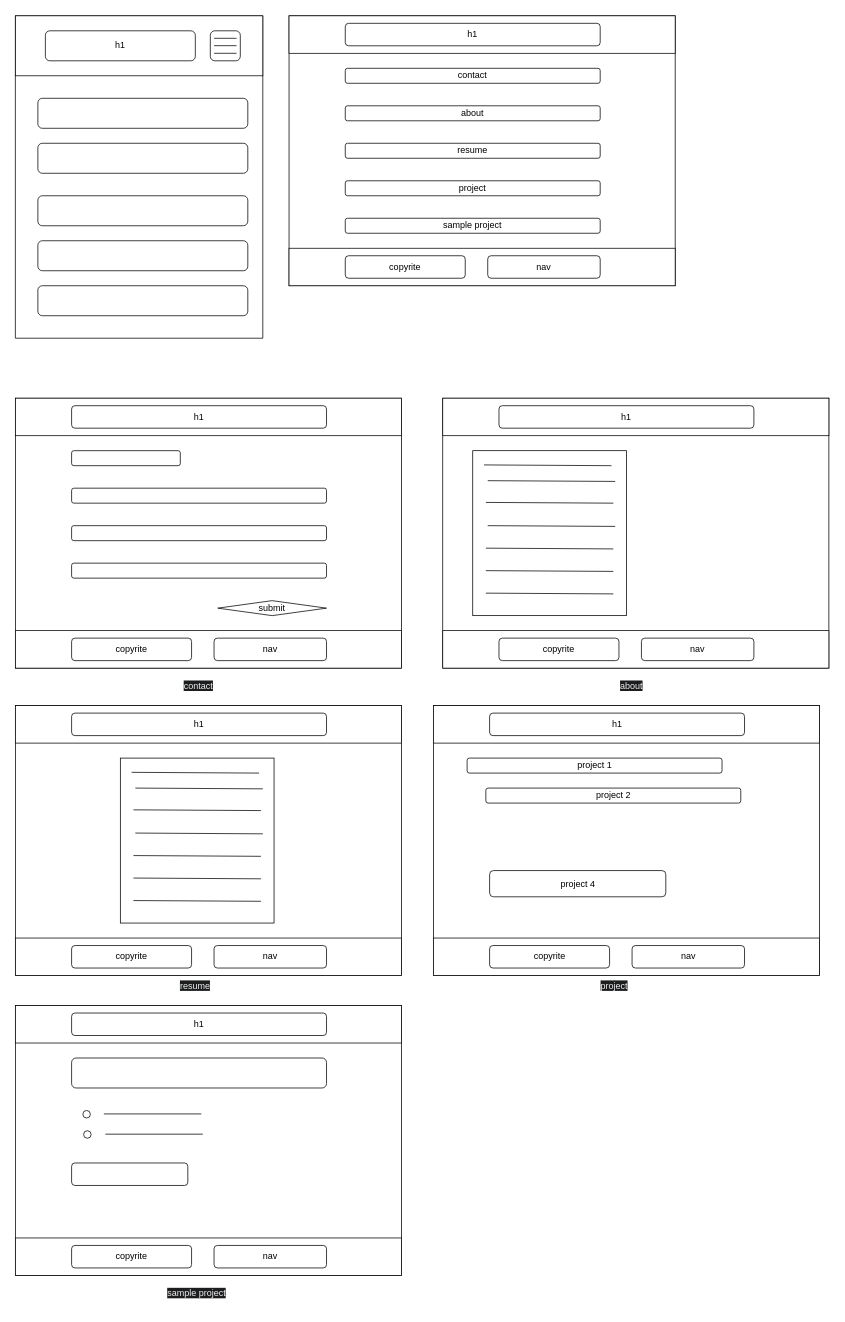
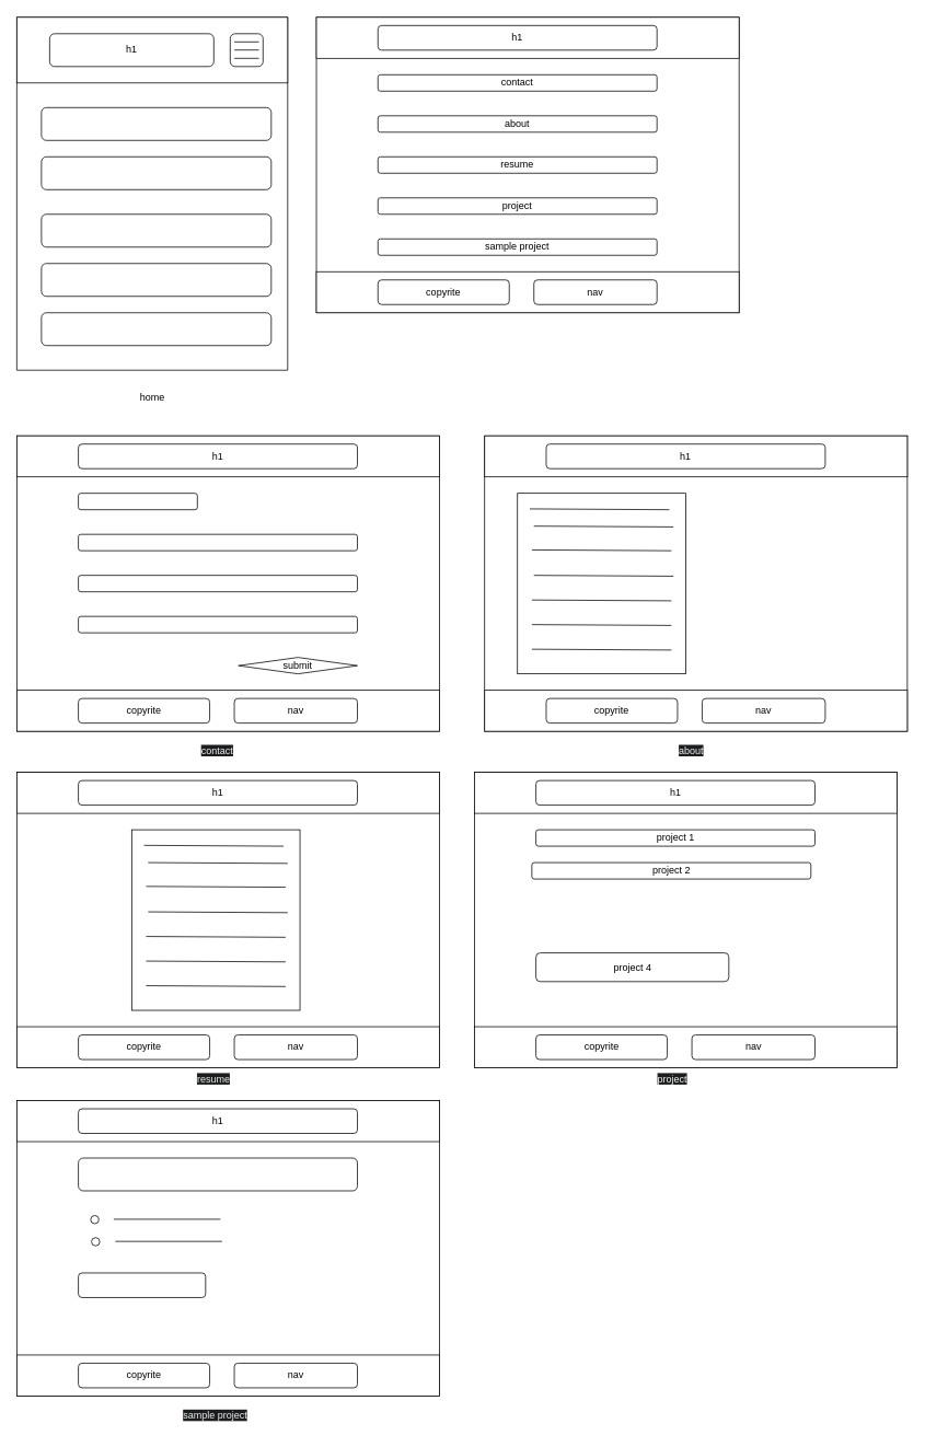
  <mxCell id="0" />
  <mxCell id="1" parent="0" />
  <mxCell id="2" value="" style="swimlane;startSize=0;" vertex="1" parent="1"><mxGeometry y="20" width="330" height="430" as="geometry" x="20" /></mxCell>
  <mxCell id="3" value="" style="rounded=0;whiteSpace=wrap;html=1;" vertex="1" parent="2"><mxGeometry width="330" height="80" as="geometry" /></mxCell>
  <mxCell id="4" value="h1" style="rounded=1;whiteSpace=wrap;html=1;" vertex="1" parent="2"><mxGeometry x="40" y="20" width="200" height="40" as="geometry" /></mxCell>
  <mxCell id="5" value="" style="rounded=1;whiteSpace=wrap;html=1;" vertex="1" parent="2"><mxGeometry x="260" y="20" width="40" height="40" as="geometry" /></mxCell>
  <mxCell id="6" value="" style="endArrow=none;html=1;rounded=0;" edge="1" parent="2"><mxGeometry width="50" height="50" relative="1" as="geometry"><mxPoint x="265" y="30" as="sourcePoint" /><mxPoint x="295" y="30" as="targetPoint" /></mxGeometry></mxCell>
  <mxCell id="7" value="" style="endArrow=none;html=1;rounded=0;" edge="1" parent="2"><mxGeometry width="50" height="50" relative="1" as="geometry"><mxPoint x="265" y="39.83" as="sourcePoint" /><mxPoint x="295" y="39.83" as="targetPoint" /></mxGeometry></mxCell>
  <mxCell id="8" value="" style="endArrow=none;html=1;rounded=0;" edge="1" parent="2"><mxGeometry width="50" height="50" relative="1" as="geometry"><mxPoint x="265" y="50" as="sourcePoint" /><mxPoint x="295" y="50" as="targetPoint" /></mxGeometry></mxCell>
  <mxCell id="9" value="" style="rounded=1;whiteSpace=wrap;html=1;" vertex="1" parent="2"><mxGeometry x="30" y="110" width="280" height="40" as="geometry" /></mxCell>
  <mxCell id="10" value="" style="rounded=1;whiteSpace=wrap;html=1;" vertex="1" parent="2"><mxGeometry x="30" y="360" width="280" height="40" as="geometry" /></mxCell>
  <mxCell id="11" value="" style="rounded=1;whiteSpace=wrap;html=1;" vertex="1" parent="2"><mxGeometry x="30" y="300" width="280" height="40" as="geometry" /></mxCell>
  <mxCell id="12" value="" style="rounded=1;whiteSpace=wrap;html=1;" vertex="1" parent="2"><mxGeometry x="30" y="240" width="280" height="40" as="geometry" /></mxCell>
  <mxCell id="13" value="" style="rounded=1;whiteSpace=wrap;html=1;" vertex="1" parent="2"><mxGeometry x="30" y="170" width="280" height="40" as="geometry" /></mxCell>
+ <mxCell id="14" value="home" style="text;html=1;align=center;verticalAlign=middle;resizable=0;points=[];autosize=1;strokeColor=none;fillColor=none;" vertex="1" parent="1"><mxGeometry x="160" y="468" width="50" height="30" as="geometry" /></mxCell>
  <mxCell id="15" value="" style="rounded=0;whiteSpace=wrap;html=1;" vertex="1" parent="1"><mxGeometry x="385" y="20" width="515" height="360" as="geometry" /></mxCell>
  <mxCell id="16" value="" style="rounded=0;whiteSpace=wrap;html=1;" vertex="1" parent="1"><mxGeometry x="385" y="20" width="515" height="50" as="geometry" /></mxCell>
  <mxCell id="17" value="" style="rounded=0;whiteSpace=wrap;html=1;" vertex="1" parent="1"><mxGeometry x="385" y="330" width="515" height="50" as="geometry" /></mxCell>
  <mxCell id="18" value="copyrite" style="rounded=1;whiteSpace=wrap;html=1;" vertex="1" parent="1"><mxGeometry x="460" y="340" width="160" height="30" as="geometry" /></mxCell>
  <mxCell id="19" value="nav" style="rounded=1;whiteSpace=wrap;html=1;" vertex="1" parent="1"><mxGeometry x="650" y="340" width="150" height="30" as="geometry" /></mxCell>
  <mxCell id="20" value="h1" style="rounded=1;whiteSpace=wrap;html=1;" vertex="1" parent="1"><mxGeometry x="460" y="30" width="340" height="30" as="geometry" /></mxCell>
  <mxCell id="21" value="contact" style="rounded=1;whiteSpace=wrap;html=1;" vertex="1" parent="1"><mxGeometry x="460" y="90" width="340" height="20" as="geometry" /></mxCell>
  <mxCell id="22" value="about" style="rounded=1;whiteSpace=wrap;html=1;" vertex="1" parent="1"><mxGeometry x="460" y="140" width="340" height="20" as="geometry" /></mxCell>
  <mxCell id="23" value="resume" style="rounded=1;whiteSpace=wrap;html=1;" vertex="1" parent="1"><mxGeometry x="460" y="190" width="340" height="20" as="geometry" /></mxCell>
  <mxCell id="24" value="project" style="rounded=1;whiteSpace=wrap;html=1;" vertex="1" parent="1"><mxGeometry x="460" y="240" width="340" height="20" as="geometry" /></mxCell>
  <mxCell id="25" value="sample project" style="rounded=1;whiteSpace=wrap;html=1;" vertex="1" parent="1"><mxGeometry x="460" y="290" width="340" height="20" as="geometry" /></mxCell>
  <mxCell id="26" value="" style="rounded=0;whiteSpace=wrap;html=1;" vertex="1" parent="1"><mxGeometry y="530" width="515" height="360" as="geometry" x="20" /></mxCell>
  <mxCell id="27" value="" style="rounded=0;whiteSpace=wrap;html=1;" vertex="1" parent="1"><mxGeometry y="530" width="515" height="50" as="geometry" x="20" /></mxCell>
  <mxCell id="28" value="" style="rounded=0;whiteSpace=wrap;html=1;" vertex="1" parent="1"><mxGeometry y="840" width="515" height="50" as="geometry" x="20" /></mxCell>
  <mxCell id="29" value="copyrite" style="rounded=1;whiteSpace=wrap;html=1;" vertex="1" parent="1"><mxGeometry x="95" y="850" width="160" height="30" as="geometry" /></mxCell>
  <mxCell id="30" value="nav" style="rounded=1;whiteSpace=wrap;html=1;" vertex="1" parent="1"><mxGeometry x="285" y="850" width="150" height="30" as="geometry" /></mxCell>
  <mxCell id="31" value="h1" style="rounded=1;whiteSpace=wrap;html=1;" vertex="1" parent="1"><mxGeometry x="95" y="540" width="340" height="30" as="geometry" /></mxCell>
  <mxCell id="32" value="" style="rounded=1;whiteSpace=wrap;html=1;" vertex="1" parent="1"><mxGeometry x="95" y="600" width="145" height="20" as="geometry" /></mxCell>
  <mxCell id="33" value="" style="rounded=1;whiteSpace=wrap;html=1;" vertex="1" parent="1"><mxGeometry x="95" y="650" width="340" height="20" as="geometry" /></mxCell>
  <mxCell id="34" value="" style="rounded=1;whiteSpace=wrap;html=1;" vertex="1" parent="1"><mxGeometry x="95" y="700" width="340" height="20" as="geometry" /></mxCell>
  <mxCell id="35" value="" style="rounded=1;whiteSpace=wrap;html=1;" vertex="1" parent="1"><mxGeometry x="95" y="750" width="340" height="20" as="geometry" /></mxCell>
  <mxCell id="36" value="submit" style="rhombus;whiteSpace=wrap;html=1;" vertex="1" parent="1"><mxGeometry x="290" y="800" width="145" height="20" as="geometry" /></mxCell>
  <mxCell id="37" value="" style="rounded=0;whiteSpace=wrap;html=1;" vertex="1" parent="1"><mxGeometry x="590" y="530" width="515" height="360" as="geometry" /></mxCell>
  <mxCell id="38" value="" style="rounded=0;whiteSpace=wrap;html=1;" vertex="1" parent="1"><mxGeometry x="590" y="530" width="515" height="50" as="geometry" /></mxCell>
  <mxCell id="39" value="" style="rounded=0;whiteSpace=wrap;html=1;" vertex="1" parent="1"><mxGeometry x="590" y="840" width="515" height="50" as="geometry" /></mxCell>
  <mxCell id="40" value="copyrite" style="rounded=1;whiteSpace=wrap;html=1;" vertex="1" parent="1"><mxGeometry x="665" y="850" width="160" height="30" as="geometry" /></mxCell>
  <mxCell id="41" value="nav" style="rounded=1;whiteSpace=wrap;html=1;" vertex="1" parent="1"><mxGeometry x="855" y="850" width="150" height="30" as="geometry" /></mxCell>
  <mxCell id="42" value="h1" style="rounded=1;whiteSpace=wrap;html=1;" vertex="1" parent="1"><mxGeometry x="665" y="540" width="340" height="30" as="geometry" /></mxCell>
  <mxCell id="43" value="" style="rounded=0;whiteSpace=wrap;html=1;" vertex="1" parent="1"><mxGeometry y="940" width="515" height="360" as="geometry" x="20" /></mxCell>
  <mxCell id="44" value="" style="rounded=0;whiteSpace=wrap;html=1;" vertex="1" parent="1"><mxGeometry y="940" width="515" height="50" as="geometry" x="20" /></mxCell>
  <mxCell id="45" value="" style="rounded=0;whiteSpace=wrap;html=1;" vertex="1" parent="1"><mxGeometry y="1250" width="515" height="50" as="geometry" x="20" /></mxCell>
  <mxCell id="46" value="copyrite" style="rounded=1;whiteSpace=wrap;html=1;" vertex="1" parent="1"><mxGeometry x="95" y="1260" width="160" height="30" as="geometry" /></mxCell>
  <mxCell id="47" value="nav" style="rounded=1;whiteSpace=wrap;html=1;" vertex="1" parent="1"><mxGeometry x="285" y="1260" width="150" height="30" as="geometry" /></mxCell>
  <mxCell id="48" value="h1" style="rounded=1;whiteSpace=wrap;html=1;" vertex="1" parent="1"><mxGeometry x="95" y="950" width="340" height="30" as="geometry" /></mxCell>
  <mxCell id="49" value="" style="rounded=0;whiteSpace=wrap;html=1;" vertex="1" parent="1"><mxGeometry x="577.5" y="940" width="515" height="360" as="geometry" /></mxCell>
  <mxCell id="50" value="" style="rounded=0;whiteSpace=wrap;html=1;" vertex="1" parent="1"><mxGeometry x="577.5" y="940" width="515" height="50" as="geometry" /></mxCell>
  <mxCell id="51" value="" style="rounded=0;whiteSpace=wrap;html=1;" vertex="1" parent="1"><mxGeometry x="577.5" y="1250" width="515" height="50" as="geometry" /></mxCell>
  <mxCell id="52" value="copyrite" style="rounded=1;whiteSpace=wrap;html=1;" vertex="1" parent="1"><mxGeometry x="652.5" y="1260" width="160" height="30" as="geometry" /></mxCell>
  <mxCell id="53" value="nav" style="rounded=1;whiteSpace=wrap;html=1;" vertex="1" parent="1"><mxGeometry x="842.5" y="1260" width="150" height="30" as="geometry" /></mxCell>
  <mxCell id="54" value="h1" style="rounded=1;whiteSpace=wrap;html=1;" vertex="1" parent="1"><mxGeometry x="652.5" y="950" width="340" height="30" as="geometry" /></mxCell>
- <mxCell id="55" value="project 1" style="rounded=1;whiteSpace=wrap;html=1;" vertex="1" parent="1"><mxGeometry x="622.5" y="1010" width="340" height="20" as="geometry" /></mxCell>
+ <mxCell id="55" value="project 1" style="rounded=1;whiteSpace=wrap;html=1;" vertex="1" parent="1"><mxGeometry x="652.5" y="1010" width="340" height="20" as="geometry" /></mxCell>
  <mxCell id="56" value="project 2" style="rounded=1;whiteSpace=wrap;html=1;" vertex="1" parent="1"><mxGeometry x="647.5" y="1050" width="340" height="20" as="geometry" /></mxCell>
  <mxCell id="57" value="project 4" style="rounded=1;whiteSpace=wrap;html=1;" vertex="1" parent="1"><mxGeometry x="652.5" y="1160" width="235" height="35" as="geometry" /></mxCell>
  <mxCell id="58" value="" style="rounded=0;whiteSpace=wrap;html=1;" vertex="1" parent="1"><mxGeometry y="1340" width="515" height="360" as="geometry" x="20" /></mxCell>
  <mxCell id="59" value="" style="rounded=0;whiteSpace=wrap;html=1;" vertex="1" parent="1"><mxGeometry y="1340" width="515" height="50" as="geometry" x="20" /></mxCell>
  <mxCell id="60" value="" style="rounded=0;whiteSpace=wrap;html=1;" vertex="1" parent="1"><mxGeometry y="1650" width="515" height="50" as="geometry" x="20" /></mxCell>
  <mxCell id="61" value="copyrite" style="rounded=1;whiteSpace=wrap;html=1;" vertex="1" parent="1"><mxGeometry x="95" y="1660" width="160" height="30" as="geometry" /></mxCell>
  <mxCell id="62" value="nav" style="rounded=1;whiteSpace=wrap;html=1;" vertex="1" parent="1"><mxGeometry x="285" y="1660" width="150" height="30" as="geometry" /></mxCell>
  <mxCell id="63" value="h1" style="rounded=1;whiteSpace=wrap;html=1;" vertex="1" parent="1"><mxGeometry x="95" y="1350" width="340" height="30" as="geometry" /></mxCell>
  <mxCell id="64" value="" style="rounded=1;whiteSpace=wrap;html=1;" vertex="1" parent="1"><mxGeometry x="95" y="1410" width="340" height="40" as="geometry" /></mxCell>
  <mxCell id="65" value="" style="rounded=1;whiteSpace=wrap;html=1;" vertex="1" parent="1"><mxGeometry x="95" y="1550" width="155" height="30" as="geometry" /></mxCell>
  <mxCell id="66" value="&lt;span style=&quot;color: rgb(240, 240, 240); font-family: Helvetica; font-size: 12px; font-style: normal; font-variant-ligatures: normal; font-variant-caps: normal; font-weight: 400; letter-spacing: normal; orphans: 2; text-align: center; text-indent: 0px; text-transform: none; widows: 2; word-spacing: 0px; -webkit-text-stroke-width: 0px; white-space: normal; background-color: rgb(27, 29, 30); text-decoration-thickness: initial; text-decoration-style: initial; text-decoration-color: initial; display: inline !important; float: none;&quot;&gt;contact&lt;/span&gt;" style="text;whiteSpace=wrap;html=1;" vertex="1" parent="1"><mxGeometry x="242.5" y="900" width="47.5" height="30" as="geometry" /></mxCell>
  <mxCell id="67" value="&lt;span style=&quot;color: rgb(240, 240, 240); font-family: Helvetica; font-size: 12px; font-style: normal; font-variant-ligatures: normal; font-variant-caps: normal; font-weight: 400; letter-spacing: normal; orphans: 2; text-align: center; text-indent: 0px; text-transform: none; widows: 2; word-spacing: 0px; -webkit-text-stroke-width: 0px; white-space: normal; background-color: rgb(27, 29, 30); text-decoration-thickness: initial; text-decoration-style: initial; text-decoration-color: initial; display: inline !important; float: none;&quot;&gt;about&lt;/span&gt;" style="text;whiteSpace=wrap;html=1;" vertex="1" parent="1"><mxGeometry x="825" y="900" width="45" height="30" as="geometry" /></mxCell>
  <mxCell id="68" value="&lt;span style=&quot;color: rgb(240, 240, 240); font-family: Helvetica; font-size: 12px; font-style: normal; font-variant-ligatures: normal; font-variant-caps: normal; font-weight: 400; letter-spacing: normal; orphans: 2; text-align: center; text-indent: 0px; text-transform: none; widows: 2; word-spacing: 0px; -webkit-text-stroke-width: 0px; white-space: normal; background-color: rgb(27, 29, 30); text-decoration-thickness: initial; text-decoration-style: initial; text-decoration-color: initial; display: inline !important; float: none;&quot;&gt;resume&lt;/span&gt;" style="text;whiteSpace=wrap;html=1;" vertex="1" parent="1"><mxGeometry x="237.5" y="1300" width="50" height="30" as="geometry" /></mxCell>
  <mxCell id="69" value="&lt;span style=&quot;color: rgb(240, 240, 240); font-family: Helvetica; font-size: 12px; font-style: normal; font-variant-ligatures: normal; font-variant-caps: normal; font-weight: 400; letter-spacing: normal; orphans: 2; text-align: center; text-indent: 0px; text-transform: none; widows: 2; word-spacing: 0px; -webkit-text-stroke-width: 0px; white-space: normal; background-color: rgb(27, 29, 30); text-decoration-thickness: initial; text-decoration-style: initial; text-decoration-color: initial; display: inline !important; float: none;&quot;&gt;project&lt;/span&gt;" style="text;whiteSpace=wrap;html=1;" vertex="1" parent="1"><mxGeometry x="798.75" y="1300" width="50" height="20" as="geometry" /></mxCell>
  <mxCell id="70" value="&lt;span style=&quot;color: rgb(240, 240, 240); font-family: Helvetica; font-size: 12px; font-style: normal; font-variant-ligatures: normal; font-variant-caps: normal; font-weight: 400; letter-spacing: normal; orphans: 2; text-align: center; text-indent: 0px; text-transform: none; widows: 2; word-spacing: 0px; -webkit-text-stroke-width: 0px; white-space: normal; background-color: rgb(27, 29, 30); text-decoration-thickness: initial; text-decoration-style: initial; text-decoration-color: initial; display: inline !important; float: none;&quot;&gt;sample project&lt;/span&gt;" style="text;whiteSpace=wrap;html=1;" vertex="1" parent="1"><mxGeometry x="221.25" y="1710" width="90" height="30" as="geometry" /></mxCell>
  <mxCell id="71" value="" style="rounded=0;whiteSpace=wrap;html=1;" vertex="1" parent="1"><mxGeometry x="160" y="1010" width="205" height="220" as="geometry" /></mxCell>
  <mxCell id="72" value="" style="endArrow=none;html=1;rounded=0;" edge="1" parent="1"><mxGeometry width="50" height="50" relative="1" as="geometry"><mxPoint x="175" y="1029" as="sourcePoint" /><mxPoint x="345" y="1030" as="targetPoint" /></mxGeometry></mxCell>
  <mxCell id="73" value="" style="endArrow=none;html=1;rounded=0;" edge="1" parent="1"><mxGeometry width="50" height="50" relative="1" as="geometry"><mxPoint x="177.5" y="1200" as="sourcePoint" /><mxPoint x="347.5" y="1201" as="targetPoint" /></mxGeometry></mxCell>
  <mxCell id="74" value="" style="endArrow=none;html=1;rounded=0;" edge="1" parent="1"><mxGeometry width="50" height="50" relative="1" as="geometry"><mxPoint x="177.5" y="1170" as="sourcePoint" /><mxPoint x="347.5" y="1171" as="targetPoint" /></mxGeometry></mxCell>
  <mxCell id="75" value="" style="endArrow=none;html=1;rounded=0;" edge="1" parent="1"><mxGeometry width="50" height="50" relative="1" as="geometry"><mxPoint x="177.5" y="1140" as="sourcePoint" /><mxPoint x="347.5" y="1141" as="targetPoint" /></mxGeometry></mxCell>
  <mxCell id="76" value="" style="endArrow=none;html=1;rounded=0;" edge="1" parent="1"><mxGeometry width="50" height="50" relative="1" as="geometry"><mxPoint x="180" y="1110" as="sourcePoint" /><mxPoint x="350" y="1111" as="targetPoint" /></mxGeometry></mxCell>
  <mxCell id="77" value="" style="endArrow=none;html=1;rounded=0;" edge="1" parent="1"><mxGeometry width="50" height="50" relative="1" as="geometry"><mxPoint x="177.5" y="1079" as="sourcePoint" /><mxPoint x="347.5" y="1080" as="targetPoint" /></mxGeometry></mxCell>
  <mxCell id="78" value="" style="endArrow=none;html=1;rounded=0;" edge="1" parent="1"><mxGeometry width="50" height="50" relative="1" as="geometry"><mxPoint x="180" y="1050" as="sourcePoint" /><mxPoint x="350" y="1051" as="targetPoint" /></mxGeometry></mxCell>
  <mxCell id="79" value="" style="rounded=0;whiteSpace=wrap;html=1;" vertex="1" parent="1"><mxGeometry x="630" y="600" width="205" height="220" as="geometry" /></mxCell>
  <mxCell id="80" value="" style="endArrow=none;html=1;rounded=0;" edge="1" parent="1"><mxGeometry width="50" height="50" relative="1" as="geometry"><mxPoint x="645" y="619" as="sourcePoint" /><mxPoint x="815" y="620" as="targetPoint" /></mxGeometry></mxCell>
  <mxCell id="81" value="" style="endArrow=none;html=1;rounded=0;" edge="1" parent="1"><mxGeometry width="50" height="50" relative="1" as="geometry"><mxPoint x="647.5" y="790" as="sourcePoint" /><mxPoint x="817.5" y="791" as="targetPoint" /></mxGeometry></mxCell>
  <mxCell id="82" value="" style="endArrow=none;html=1;rounded=0;" edge="1" parent="1"><mxGeometry width="50" height="50" relative="1" as="geometry"><mxPoint x="647.5" y="760" as="sourcePoint" /><mxPoint x="817.5" y="761" as="targetPoint" /></mxGeometry></mxCell>
  <mxCell id="83" value="" style="endArrow=none;html=1;rounded=0;" edge="1" parent="1"><mxGeometry width="50" height="50" relative="1" as="geometry"><mxPoint x="647.5" y="730" as="sourcePoint" /><mxPoint x="817.5" y="731" as="targetPoint" /></mxGeometry></mxCell>
  <mxCell id="84" value="" style="endArrow=none;html=1;rounded=0;" edge="1" parent="1"><mxGeometry width="50" height="50" relative="1" as="geometry"><mxPoint x="650" y="700" as="sourcePoint" /><mxPoint x="820" y="701" as="targetPoint" /></mxGeometry></mxCell>
  <mxCell id="85" value="" style="endArrow=none;html=1;rounded=0;" edge="1" parent="1"><mxGeometry width="50" height="50" relative="1" as="geometry"><mxPoint x="647.5" y="669" as="sourcePoint" /><mxPoint x="817.5" y="670" as="targetPoint" /></mxGeometry></mxCell>
  <mxCell id="86" value="" style="endArrow=none;html=1;rounded=0;" edge="1" parent="1"><mxGeometry width="50" height="50" relative="1" as="geometry"><mxPoint x="650" y="640" as="sourcePoint" /><mxPoint x="820" y="641" as="targetPoint" /></mxGeometry></mxCell>
  <mxCell id="87" value="" style="ellipse;whiteSpace=wrap;html=1;aspect=fixed;" vertex="1" parent="1"><mxGeometry x="110" y="1480" width="10" height="10" as="geometry" /></mxCell>
  <mxCell id="88" value="" style="ellipse;whiteSpace=wrap;html=1;aspect=fixed;" vertex="1" parent="1"><mxGeometry x="111" y="1507" width="10" height="10" as="geometry" /></mxCell>
  <mxCell id="89" value="" style="endArrow=none;html=1;rounded=0;" edge="1" parent="1"><mxGeometry width="50" height="50" relative="1" as="geometry"><mxPoint x="138" y="1484.58" as="sourcePoint" /><mxPoint x="268" y="1484.58" as="targetPoint" /></mxGeometry></mxCell>
  <mxCell id="90" value="" style="endArrow=none;html=1;rounded=0;" edge="1" parent="1"><mxGeometry width="50" height="50" relative="1" as="geometry"><mxPoint x="140" y="1511.58" as="sourcePoint" /><mxPoint x="270" y="1511.58" as="targetPoint" /></mxGeometry></mxCell>
